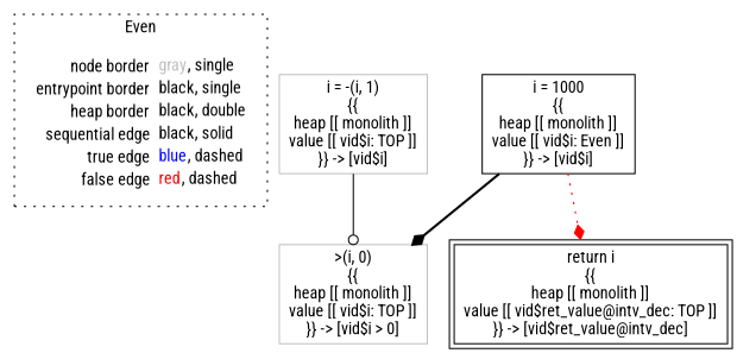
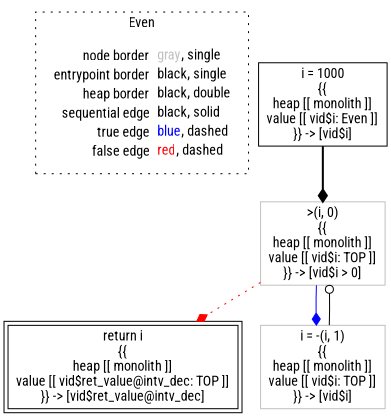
  digraph {
    fontname="Roboto Condensed"
    node [fontname="Roboto Condensed" shape=rect color=black]
    edge [arrowhead=diamond color=black fontname="Roboto Condensed" style=solid]
    n1 [label=<<table border="0" cellpadding="2" cellspacing="0" cellborder="0"><tr><td align="right">node border&nbsp;</td><td align="left"><font color="gray">gray</font>, single</td></tr><tr><td align="right">entrypoint border&nbsp;</td><td align="left"><font color="black">black</font>, single</td></tr><tr><td align="right">heap border&nbsp;</td><td align="left"><font color="black">black</font>, double</td></tr><tr><td align="right">sequential edge&nbsp;</td><td align="left"><font color="black">black</font>, solid</td></tr><tr><td align="right">true edge&nbsp;</td><td align="left"><font color="blue">blue</font>, dashed</td></tr><tr><td align="right">false edge&nbsp;</td><td align="left"><font color="red">red</font>, dashed</td></tr></table>> shape=plaintext color=""]
    n2 [label=<i = 1000<BR/>{{<BR/>heap [[ monolith ]]<BR/>value [[ vid$i: Even ]]<BR/>}} -&gt; [vid$i]>]
    n3 [color=gray label=<&gt;(i, 0)<BR/>{{<BR/>heap [[ monolith ]]<BR/>value [[ vid$i: TOP ]]<BR/>}} -&gt; [vid$i &gt; 0]>]
    n4 [label=<return i<BR/>{{<BR/>heap [[ monolith ]]<BR/>value [[ vid$ret_value@intv_dec: TOP ]]<BR/>}} -&gt; [vid$ret_value@intv_dec]> peripheries=2]
    n5 [color=gray label=<i = -(i, 1)<BR/>{{<BR/>heap [[ monolith ]]<BR/>value [[ vid$i: TOP ]]<BR/>}} -&gt; [vid$i]>]
    subgraph cluster_1 {
      label=Even
      style=dotted
      n1
    }
    n2 -> n3 [style=bold]
-   n2 -> n4 [color=red style=dotted]
+   n3 -> n4 [color=red style=dotted]
+   n3 -> n5 [color=blue]
    n5 -> n3 [arrowhead=odot]
  }
